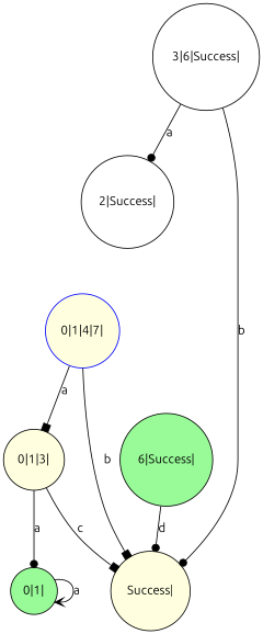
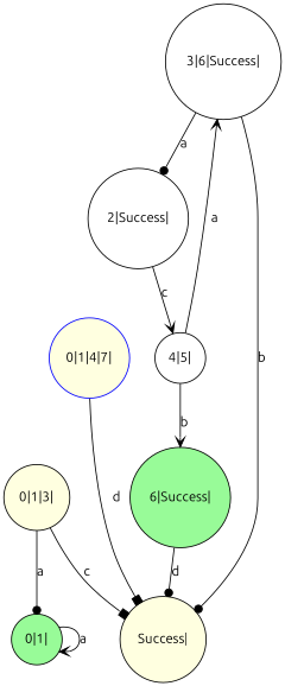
  digraph {
    fontname=Ubuntu
    node [color="#000000" fillcolor=lightyellow fontname=Ubuntu shape=circle style=filled]
    edge [arrowhead=dot fontname=Ubuntu]
    n1 [color="#0000FF" label="0|1|4|7|"]
    n2 [label="0|1|3|"]
    n3 [label="Success|"]
    n4 [fillcolor=palegreen label="0|1|"]
+   n5 [fillcolor=white label="4|5|"]
    n6 [fillcolor=white label="3|6|Success|"]
    n7 [fillcolor=palegreen label="6|Success|"]
    n8 [fillcolor=white label="2|Success|"]
-   n1 -> n2 [arrowhead=box label=a]
-   n1 -> n3 [arrowhead=box label=b]
+   n1 -> n3 [arrowhead=box label=d]
    n2 -> n3 [arrowhead=box label=c]
    n2 -> n4 [label=a]
    n4 -> n4 [arrowhead=vee label=a]
+   n5 -> n6 [arrowhead=vee label=a]
+   n5 -> n7 [arrowhead=vee label=b]
    n6 -> n3 [label=b]
    n6 -> n8 [label=a]
    n7 -> n3 [label=d]
+   n8 -> n5 [arrowhead=vee label=c]
  }
